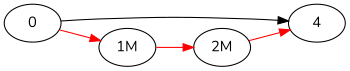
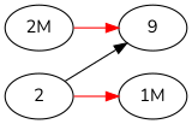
  digraph {
    fontname=Nunito
    rankdir=LR
    node [fontname=Nunito]
    edge [fontname=Nunito color=red]
-   0
-   4
+   0 [label=2]
+   4 [label=9]
    "1M"
    "2M"
    0 -> 4 [color=""]
    0 -> "1M"
-   "1M" -> "2M"
    "2M" -> 4
  }
